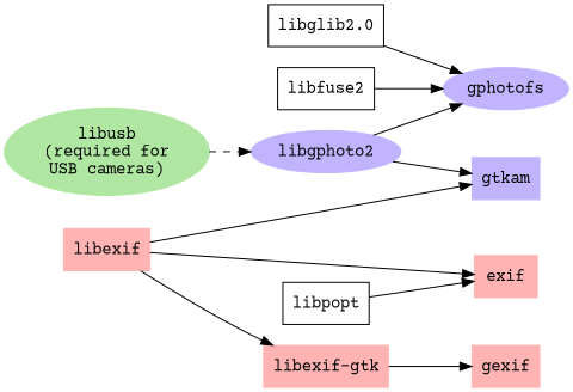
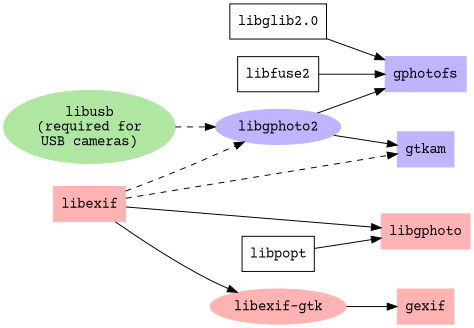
  digraph {
    fontname="Courier Prime"
    rankdir=LR
    node [color=".0 .3 1.0" fontname="Courier Prime" style=filled]
    edge [fontname="Courier Prime"]
    gtkam [color=".7 .3 1.0" shape=box]
-   exif [shape=box]
+   exif [shape=box label=libgphoto]
    gexif [shape=box]
    libpopt [shape=polygon skew=0 color="" style=""]
    n5 [label="libglib2.0" shape=polygon skew=0 color="" style=""]
    n6 [label=libfuse2 shape=polygon skew=0 color="" style=""]
-   gphotofs [color=".7 .3 1.0"]
-   n8 [label="libexif-gtk" shape=box]
+   gphotofs [color=".7 .3 1.0" shape=box]
+   n8 [label="libexif-gtk"]
    libgphoto2 [color=".7 .3 1.0"]
    libexif [shape=box]
    n11 [color=".3 .3 .9" label="libusb\n(required for\nUSB cameras)"]
    subgraph sub_1 {
      rank=same
      gtkam
      exif
      gexif
    }
    subgraph sub_2 {
      rank=same
      libpopt
      n5
      n6
    }
    libpopt -> exif
    n5 -> gphotofs
    n6 -> gphotofs
    n8 -> gexif
    libgphoto2 -> gtkam
    libgphoto2 -> gphotofs
-   libexif -> gtkam [style=solid]
+   libexif -> gtkam [style=dashed]
    libexif -> exif
    libexif -> n8
+   libexif -> libgphoto2 [style=dashed]
    n11 -> libgphoto2 [style=dashed]
  }
